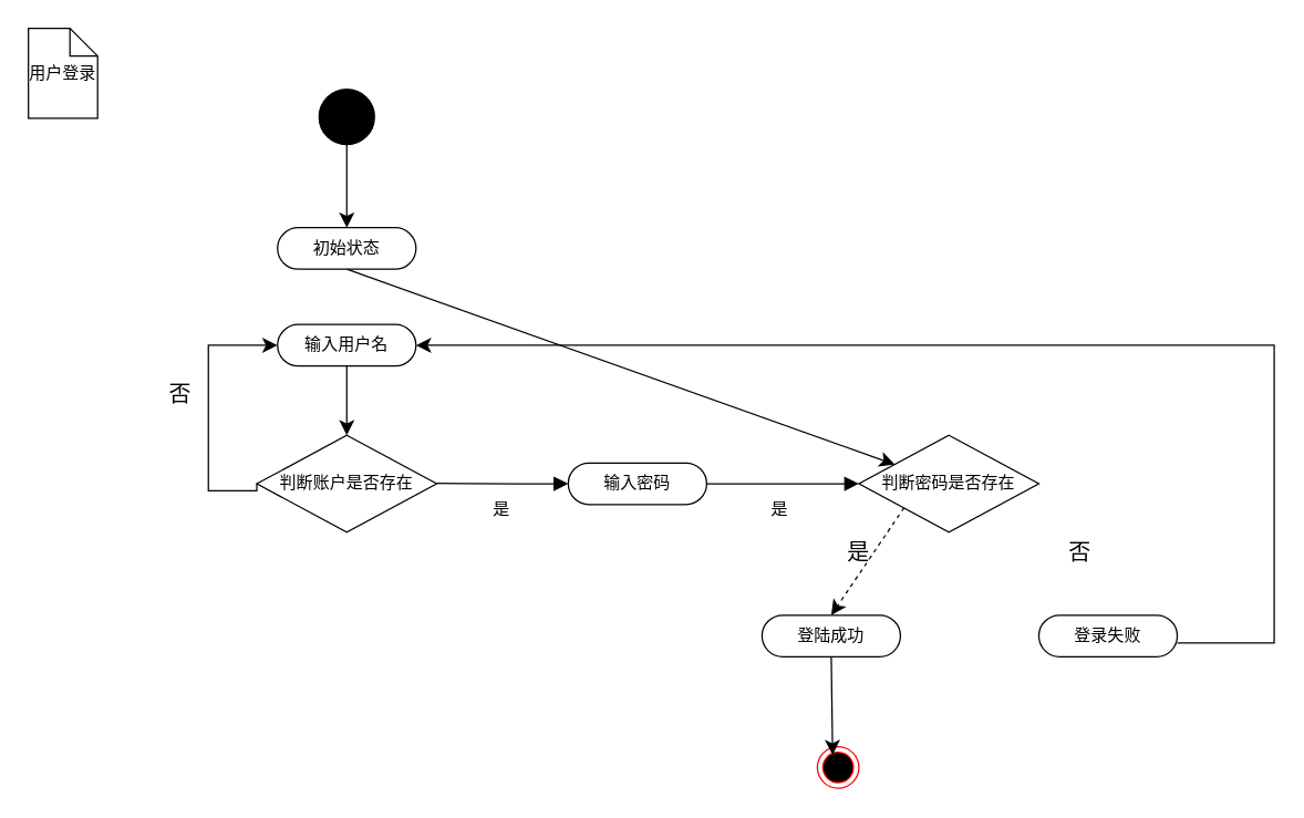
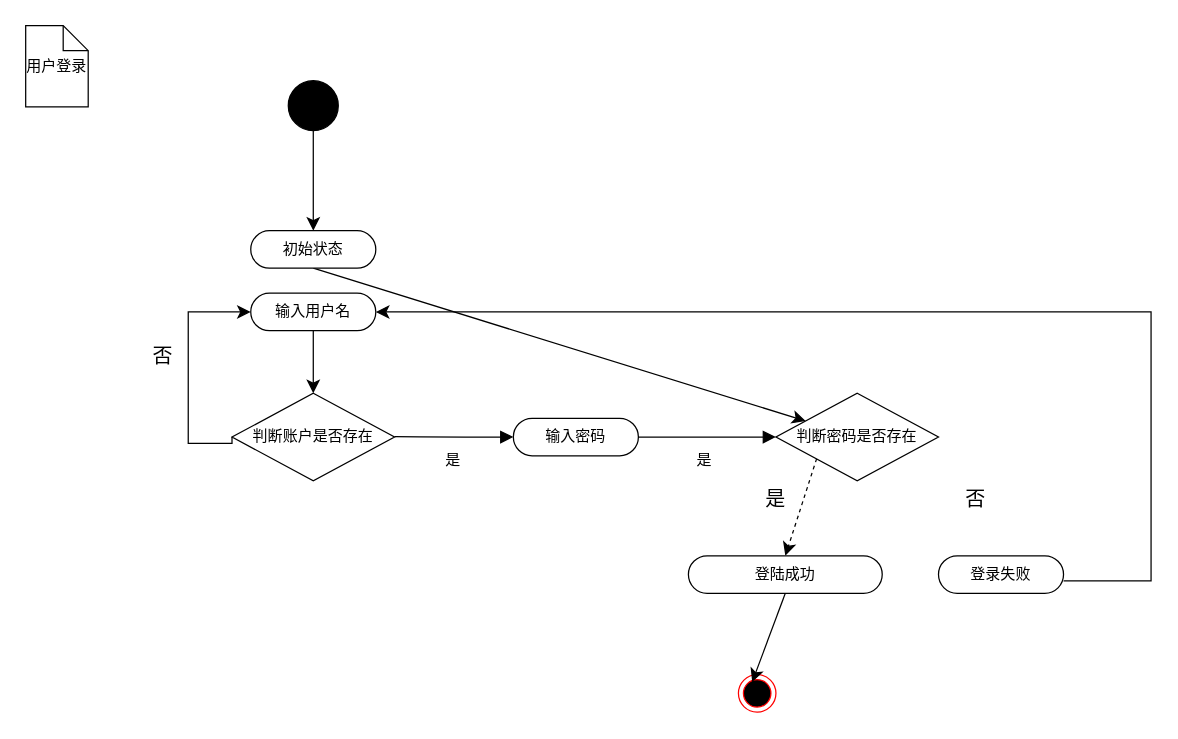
  <mxCell id="0" />
  <mxCell id="1" parent="0" />
  <mxCell id="2" style="edgeStyle=none;curved=1;rounded=0;orthogonalLoop=1;jettySize=auto;html=1;exitX=0.5;exitY=1;exitDx=0;exitDy=0;fontSize=12;startSize=8;endSize=8;" edge="1" parent="1" source="3" target="5"><mxGeometry relative="1" as="geometry" /></mxCell>
  <mxCell id="3" value="" style="ellipse;whiteSpace=wrap;html=1;rounded=0;shadow=0;comic=0;labelBackgroundColor=none;strokeWidth=1;fillColor=#000000;fontFamily=Verdana;fontSize=12;align=center;" parent="1" vertex="1"><mxGeometry x="230" y="64" width="40" height="40" as="geometry" /></mxCell>
  <mxCell id="4" style="edgeStyle=none;curved=1;rounded=0;orthogonalLoop=1;jettySize=auto;html=1;exitX=0.5;exitY=1;exitDx=0;exitDy=0;fontSize=12;startSize=8;endSize=8;" edge="1" parent="1" source="5" target="16"><mxGeometry relative="1" as="geometry" /></mxCell>
- <mxCell id="5" value="初始状态" style="rounded=1;whiteSpace=wrap;html=1;shadow=0;comic=0;labelBackgroundColor=none;strokeWidth=1;fontFamily=Verdana;fontSize=12;align=center;arcSize=50;" parent="1" vertex="1"><mxGeometry x="200" y="164" width="100" height="30" as="geometry" /></mxCell>
+ <mxCell id="5" value="初始状态" style="rounded=1;whiteSpace=wrap;html=1;shadow=0;comic=0;labelBackgroundColor=none;strokeWidth=1;fontFamily=Verdana;fontSize=12;align=center;arcSize=50;" parent="1" vertex="1"><mxGeometry x="200" y="184" width="100" height="30" as="geometry" /></mxCell>
  <mxCell id="6" style="edgeStyle=none;curved=1;rounded=0;orthogonalLoop=1;jettySize=auto;html=1;exitX=0;exitY=0.5;exitDx=0;exitDy=0;fontSize=12;startSize=8;endSize=8;" edge="1" parent="1" source="8"><mxGeometry relative="1" as="geometry"><mxPoint x="199.903" y="249.161" as="targetPoint" /></mxGeometry></mxCell>
  <mxCell id="7" style="edgeStyle=none;curved=1;rounded=0;orthogonalLoop=1;jettySize=auto;html=1;exitX=0.5;exitY=1;exitDx=0;exitDy=0;fontSize=12;startSize=8;endSize=8;" edge="1" parent="1" source="8" target="9"><mxGeometry relative="1" as="geometry" /></mxCell>
  <mxCell id="8" value="输入用户名" style="rounded=1;whiteSpace=wrap;html=1;shadow=0;comic=0;labelBackgroundColor=none;strokeWidth=1;fontFamily=Verdana;fontSize=12;align=center;arcSize=50;" vertex="1" parent="1"><mxGeometry x="200" y="234" width="100" height="30" as="geometry" /></mxCell>
  <mxCell id="9" value="判断账户是否存在" style="rhombus;whiteSpace=wrap;html=1;" vertex="1" parent="1"><mxGeometry x="185" y="314" width="130" height="70" as="geometry" /></mxCell>
  <mxCell id="10" value="" style="edgeStyle=segmentEdgeStyle;endArrow=classic;html=1;curved=0;rounded=0;endSize=8;startSize=8;sourcePerimeterSpacing=0;targetPerimeterSpacing=0;fontSize=12;exitX=0;exitY=0.5;exitDx=0;exitDy=0;entryX=0;entryY=0.5;entryDx=0;entryDy=0;" edge="1" parent="1" source="9" target="8"><mxGeometry width="140" relative="1" as="geometry"><mxPoint x="179.94" y="353.97" as="sourcePoint" /><mxPoint x="220" y="234" as="targetPoint" /><Array as="points"><mxPoint x="185" y="354" /><mxPoint x="150" y="354" /><mxPoint x="150" y="249" /></Array></mxGeometry></mxCell>
  <mxCell id="11" value="否" style="text;strokeColor=none;align=center;fillColor=none;html=1;verticalAlign=middle;whiteSpace=wrap;rounded=0;fontSize=16;" vertex="1" parent="1"><mxGeometry x="110" y="274" width="40" height="20" as="geometry" /></mxCell>
  <mxCell id="12" value="是" style="endArrow=block;endFill=1;html=1;edgeStyle=orthogonalEdgeStyle;align=left;verticalAlign=top;rounded=0;fontSize=12;startSize=8;endSize=8;curved=1;" edge="1" parent="1"><mxGeometry x="-0.188" y="-5" relative="1" as="geometry"><mxPoint x="315" y="348.64" as="sourcePoint" /><mxPoint x="410" y="349" as="targetPoint" /><mxPoint as="offset" /></mxGeometry></mxCell>
  <mxCell id="13" value="输入密码" style="rounded=1;whiteSpace=wrap;html=1;shadow=0;comic=0;labelBackgroundColor=none;strokeWidth=1;fontFamily=Verdana;fontSize=12;align=center;arcSize=50;" vertex="1" parent="1"><mxGeometry x="410" y="334" width="100" height="30" as="geometry" /></mxCell>
  <mxCell id="14" value="是" style="endArrow=block;endFill=1;html=1;edgeStyle=orthogonalEdgeStyle;align=left;verticalAlign=top;rounded=0;fontSize=12;startSize=8;endSize=8;curved=1;exitX=1;exitY=0.5;exitDx=0;exitDy=0;" edge="1" parent="1" source="13"><mxGeometry x="-0.188" y="-5" relative="1" as="geometry"><mxPoint x="550" y="349" as="sourcePoint" /><mxPoint x="620" y="349" as="targetPoint" /><mxPoint as="offset" /></mxGeometry></mxCell>
  <mxCell id="15" style="edgeStyle=none;curved=1;rounded=0;orthogonalLoop=1;jettySize=auto;html=1;exitX=0;exitY=1;exitDx=0;exitDy=0;entryX=0.5;entryY=0;entryDx=0;entryDy=0;fontSize=12;startSize=8;endSize=8;dashed=1;" edge="1" parent="1" source="16" target="17"><mxGeometry relative="1" as="geometry" /></mxCell>
  <mxCell id="16" value="判断密码是否存在" style="rhombus;whiteSpace=wrap;html=1;" vertex="1" parent="1"><mxGeometry x="620" y="314" width="130" height="70" as="geometry" /></mxCell>
- <mxCell id="17" value="登陆成功" style="rounded=1;whiteSpace=wrap;html=1;shadow=0;comic=0;labelBackgroundColor=none;strokeWidth=1;fontFamily=Verdana;fontSize=12;align=center;arcSize=50;" vertex="1" parent="1"><mxGeometry x="550" y="444" width="100" height="30" as="geometry" /></mxCell>
+ <mxCell id="17" value="登陆成功" style="rounded=1;whiteSpace=wrap;html=1;shadow=0;comic=0;labelBackgroundColor=none;strokeWidth=1;fontFamily=Verdana;fontSize=12;align=center;arcSize=50;" vertex="1" parent="1"><mxGeometry x="550" y="444" width="155" height="30" as="geometry" /></mxCell>
  <mxCell id="18" value="登录失败" style="rounded=1;whiteSpace=wrap;html=1;shadow=0;comic=0;labelBackgroundColor=none;strokeWidth=1;fontFamily=Verdana;fontSize=12;align=center;arcSize=50;" vertex="1" parent="1"><mxGeometry x="750" y="444" width="100" height="30" as="geometry" /></mxCell>
  <mxCell id="19" value="是" style="text;strokeColor=none;align=center;fillColor=none;html=1;verticalAlign=middle;whiteSpace=wrap;rounded=0;fontSize=16;" vertex="1" parent="1"><mxGeometry x="590" y="384" width="60" height="30" as="geometry" /></mxCell>
  <mxCell id="20" value="否" style="text;strokeColor=none;align=center;fillColor=none;html=1;verticalAlign=middle;whiteSpace=wrap;rounded=0;fontSize=16;" vertex="1" parent="1"><mxGeometry x="750" y="384" width="60" height="30" as="geometry" /></mxCell>
  <mxCell id="21" value="" style="edgeStyle=segmentEdgeStyle;endArrow=classic;html=1;curved=0;rounded=0;endSize=8;startSize=8;sourcePerimeterSpacing=0;targetPerimeterSpacing=0;fontSize=12;entryX=1;entryY=0.5;entryDx=0;entryDy=0;" edge="1" parent="1" target="8"><mxGeometry width="140" relative="1" as="geometry"><mxPoint x="850" y="464" as="sourcePoint" /><mxPoint x="810" y="314" as="targetPoint" /><Array as="points"><mxPoint x="920" y="464" /><mxPoint x="920" y="249" /></Array></mxGeometry></mxCell>
  <mxCell id="22" value="用户登录" style="shape=note;whiteSpace=wrap;html=1;rounded=0;shadow=0;comic=0;labelBackgroundColor=none;strokeWidth=1;fontFamily=Verdana;fontSize=12;align=center;size=20;" vertex="1" parent="1"><mxGeometry x="20" y="20" width="50" height="65" as="geometry" /></mxCell>
  <mxCell id="23" value="" style="ellipse;html=1;shape=endState;fillColor=#000000;strokeColor=#ff0000;" vertex="1" parent="1"><mxGeometry x="590" y="539" width="30" height="30" as="geometry" /></mxCell>
  <mxCell id="24" style="edgeStyle=none;curved=1;rounded=0;orthogonalLoop=1;jettySize=auto;html=1;exitX=0.5;exitY=1;exitDx=0;exitDy=0;entryX=0.367;entryY=0.2;entryDx=0;entryDy=0;entryPerimeter=0;fontSize=12;startSize=8;endSize=8;" edge="1" parent="1" source="17" target="23"><mxGeometry relative="1" as="geometry" /></mxCell>
